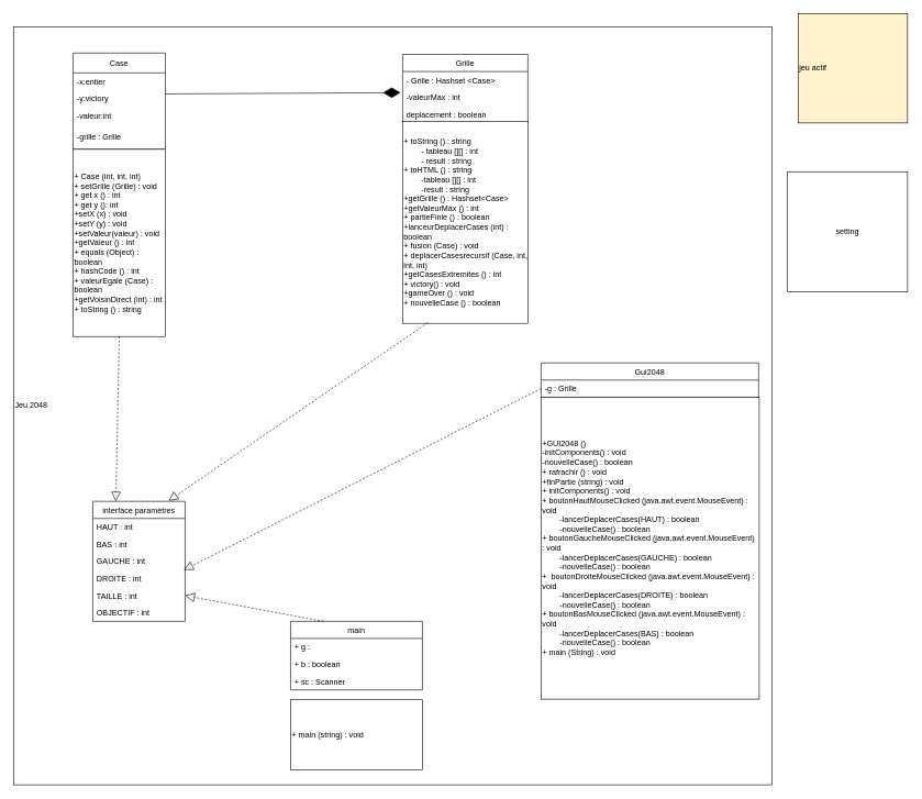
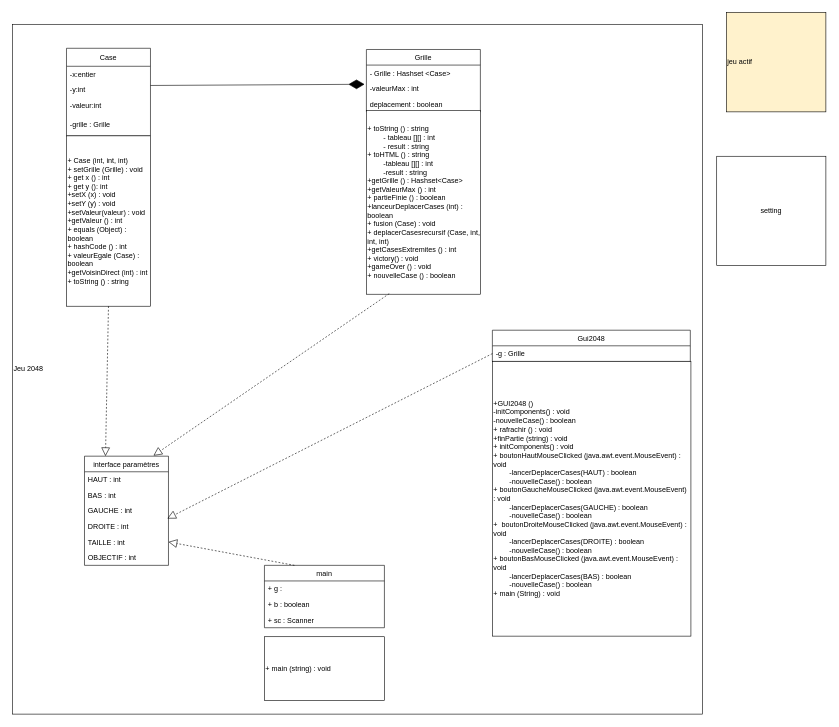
  <mxCell id="0" />
  <mxCell id="1" parent="0" />
  <mxCell id="2" value="Jeu 2048" style="whiteSpace=wrap;html=1;aspect=fixed;align=left;" parent="1" vertex="1"><mxGeometry x="20" y="40" width="1150" height="1150" as="geometry" /></mxCell>
  <mxCell id="3" value="Case" style="swimlane;fontStyle=0;childLayout=stackLayout;horizontal=1;startSize=30;fillColor=none;horizontalStack=0;resizeParent=1;resizeParentMax=0;resizeLast=0;collapsible=1;marginBottom=0;" parent="1" vertex="1"><mxGeometry x="110" y="80" width="140" height="146" as="geometry" /></mxCell>
  <mxCell id="4" value="-x:entier" style="text;strokeColor=none;fillColor=none;align=left;verticalAlign=top;spacingLeft=4;spacingRight=4;overflow=hidden;rotatable=0;points=[[0,0.5],[1,0.5]];portConstraint=eastwest;" parent="3" vertex="1"><mxGeometry y="30" width="140" height="26" as="geometry" /></mxCell>
- <mxCell id="5" value="-y:victory" style="text;strokeColor=none;fillColor=none;align=left;verticalAlign=top;spacingLeft=4;spacingRight=4;overflow=hidden;rotatable=0;points=[[0,0.5],[1,0.5]];portConstraint=eastwest;" parent="3" vertex="1"><mxGeometry y="56" width="140" height="26" as="geometry" /></mxCell>
+ <mxCell id="5" value="-y:int" style="text;strokeColor=none;fillColor=none;align=left;verticalAlign=top;spacingLeft=4;spacingRight=4;overflow=hidden;rotatable=0;points=[[0,0.5],[1,0.5]];portConstraint=eastwest;" parent="3" vertex="1"><mxGeometry y="56" width="140" height="26" as="geometry" /></mxCell>
  <mxCell id="6" value="-valeur:int" style="text;strokeColor=none;fillColor=none;align=left;verticalAlign=top;spacingLeft=4;spacingRight=4;overflow=hidden;rotatable=0;points=[[0,0.5],[1,0.5]];portConstraint=eastwest;" parent="3" vertex="1"><mxGeometry y="82" width="140" height="32" as="geometry" /></mxCell>
  <mxCell id="7" value="-grille : Grille" style="text;strokeColor=none;fillColor=none;align=left;verticalAlign=top;spacingLeft=4;spacingRight=4;overflow=hidden;rotatable=0;points=[[0,0.5],[1,0.5]];portConstraint=eastwest;" vertex="1" parent="3"><mxGeometry y="114" width="140" height="32" as="geometry" /></mxCell>
  <mxCell id="8" value="Grille" style="swimlane;fontStyle=0;childLayout=stackLayout;horizontal=1;startSize=26;fillColor=none;horizontalStack=0;resizeParent=1;resizeParentMax=0;resizeLast=0;collapsible=1;marginBottom=0;" parent="1" vertex="1"><mxGeometry x="610" y="82" width="190" height="104" as="geometry" /></mxCell>
  <mxCell id="9" value="- Grille : Hashset &lt;Case&gt;" style="text;strokeColor=none;fillColor=none;align=left;verticalAlign=top;spacingLeft=4;spacingRight=4;overflow=hidden;rotatable=0;points=[[0,0.5],[1,0.5]];portConstraint=eastwest;" parent="8" vertex="1"><mxGeometry y="26" width="190" height="26" as="geometry" /></mxCell>
  <mxCell id="10" value="-valeurMax : int" style="text;strokeColor=none;fillColor=none;align=left;verticalAlign=top;spacingLeft=4;spacingRight=4;overflow=hidden;rotatable=0;points=[[0,0.5],[1,0.5]];portConstraint=eastwest;" parent="8" vertex="1"><mxGeometry y="52" width="190" height="26" as="geometry" /></mxCell>
  <mxCell id="11" value="deplacement : boolean" style="text;strokeColor=none;fillColor=none;align=left;verticalAlign=top;spacingLeft=4;spacingRight=4;overflow=hidden;rotatable=0;points=[[0,0.5],[1,0.5]];portConstraint=eastwest;" parent="8" vertex="1"><mxGeometry y="78" width="190" height="26" as="geometry" /></mxCell>
  <mxCell id="12" value="interface paramètres" style="swimlane;fontStyle=0;childLayout=stackLayout;horizontal=1;startSize=26;fillColor=none;horizontalStack=0;resizeParent=1;resizeParentMax=0;resizeLast=0;collapsible=1;marginBottom=0;" parent="1" vertex="1"><mxGeometry x="140" y="760" width="140" height="182" as="geometry" /></mxCell>
  <mxCell id="13" value="HAUT : int" style="text;strokeColor=none;fillColor=none;align=left;verticalAlign=top;spacingLeft=4;spacingRight=4;overflow=hidden;rotatable=0;points=[[0,0.5],[1,0.5]];portConstraint=eastwest;" parent="12" vertex="1"><mxGeometry y="26" width="140" height="26" as="geometry" /></mxCell>
  <mxCell id="14" value="BAS : int" style="text;strokeColor=none;fillColor=none;align=left;verticalAlign=top;spacingLeft=4;spacingRight=4;overflow=hidden;rotatable=0;points=[[0,0.5],[1,0.5]];portConstraint=eastwest;" parent="12" vertex="1"><mxGeometry y="52" width="140" height="26" as="geometry" /></mxCell>
  <mxCell id="15" value="GAUCHE : int" style="text;strokeColor=none;fillColor=none;align=left;verticalAlign=top;spacingLeft=4;spacingRight=4;overflow=hidden;rotatable=0;points=[[0,0.5],[1,0.5]];portConstraint=eastwest;" parent="12" vertex="1"><mxGeometry y="78" width="140" height="26" as="geometry" /></mxCell>
  <mxCell id="16" value="DROITE : int" style="text;strokeColor=none;fillColor=none;align=left;verticalAlign=top;spacingLeft=4;spacingRight=4;overflow=hidden;rotatable=0;points=[[0,0.5],[1,0.5]];portConstraint=eastwest;" vertex="1" parent="12"><mxGeometry y="104" width="140" height="26" as="geometry" /></mxCell>
  <mxCell id="17" value="TAILLE : int   " style="text;strokeColor=none;fillColor=none;align=left;verticalAlign=top;spacingLeft=4;spacingRight=4;overflow=hidden;rotatable=0;points=[[0,0.5],[1,0.5]];portConstraint=eastwest;" vertex="1" parent="12"><mxGeometry y="130" width="140" height="26" as="geometry" /></mxCell>
  <mxCell id="18" value="OBJECTIF : int" style="text;strokeColor=none;fillColor=none;align=left;verticalAlign=top;spacingLeft=4;spacingRight=4;overflow=hidden;rotatable=0;points=[[0,0.5],[1,0.5]];portConstraint=eastwest;" vertex="1" parent="12"><mxGeometry y="156" width="140" height="26" as="geometry" /></mxCell>
  <mxCell id="19" value="main" style="swimlane;fontStyle=0;childLayout=stackLayout;horizontal=1;startSize=26;fillColor=none;horizontalStack=0;resizeParent=1;resizeParentMax=0;resizeLast=0;collapsible=1;marginBottom=0;" parent="1" vertex="1"><mxGeometry x="440" y="942" width="200" height="104" as="geometry" /></mxCell>
  <mxCell id="20" value="+ g : " style="text;strokeColor=none;fillColor=none;align=left;verticalAlign=top;spacingLeft=4;spacingRight=4;overflow=hidden;rotatable=0;points=[[0,0.5],[1,0.5]];portConstraint=eastwest;" parent="19" vertex="1"><mxGeometry y="26" width="200" height="26" as="geometry" /></mxCell>
  <mxCell id="21" value="+ b : boolean" style="text;strokeColor=none;fillColor=none;align=left;verticalAlign=top;spacingLeft=4;spacingRight=4;overflow=hidden;rotatable=0;points=[[0,0.5],[1,0.5]];portConstraint=eastwest;" parent="19" vertex="1"><mxGeometry y="52" width="200" height="26" as="geometry" /></mxCell>
  <mxCell id="22" value="+ sc : Scanner " style="text;strokeColor=none;fillColor=none;align=left;verticalAlign=top;spacingLeft=4;spacingRight=4;overflow=hidden;rotatable=0;points=[[0,0.5],[1,0.5]];portConstraint=eastwest;" parent="19" vertex="1"><mxGeometry y="78" width="200" height="26" as="geometry" /></mxCell>
  <mxCell id="23" value="jeu actif" style="whiteSpace=wrap;html=1;aspect=fixed;align=left;fillColor=#fff2cc;" parent="1" vertex="1"><mxGeometry x="1210" y="20" width="166" height="166" as="geometry" /></mxCell>
  <mxCell id="24" value="Gui2048" style="swimlane;fontStyle=0;childLayout=stackLayout;horizontal=1;startSize=26;fillColor=none;horizontalStack=0;resizeParent=1;resizeParentMax=0;resizeLast=0;collapsible=1;marginBottom=0;" parent="1" vertex="1"><mxGeometry x="820" y="550" width="330" height="52" as="geometry" /></mxCell>
  <mxCell id="25" value="-g : Grille" style="text;strokeColor=none;fillColor=none;align=left;verticalAlign=top;spacingLeft=4;spacingRight=4;overflow=hidden;rotatable=0;points=[[0,0.5],[1,0.5]];portConstraint=eastwest;" parent="24" vertex="1"><mxGeometry y="26" width="330" height="26" as="geometry" /></mxCell>
  <mxCell id="26" value="setting" style="whiteSpace=wrap;html=1;aspect=fixed;" parent="1" vertex="1"><mxGeometry x="1194" y="260" width="182" height="182" as="geometry" /></mxCell>
  <mxCell id="27" style="edgeStyle=orthogonalEdgeStyle;rounded=0;orthogonalLoop=1;jettySize=auto;html=1;exitX=0.5;exitY=1;exitDx=0;exitDy=0;" parent="1" source="2" target="2" edge="1"><mxGeometry relative="1" as="geometry" /></mxCell>
  <mxCell id="28" value="+ Case (int, int, int)&lt;br&gt;+ setGrille (Grille) : void&amp;nbsp;&lt;br&gt;+ get x () : int&amp;nbsp;&lt;br&gt;+ get y (): int&lt;br&gt;+setX (x) : void&lt;br&gt;+setY (y) : void&lt;br&gt;+setValeur(valeur) : void&lt;br&gt;+getValeur () : int&lt;br&gt;+ equals (Object) : boolean&lt;br&gt;+ hashCode () : int&lt;br&gt;+ valeurEgale (Case) : boolean&lt;br&gt;+getVoisinDirect (int) : int&lt;br&gt;+ toString () : string&amp;nbsp;" style="rounded=0;whiteSpace=wrap;html=1;align=left;" vertex="1" parent="1"><mxGeometry x="110" y="226" width="140" height="284" as="geometry" /></mxCell>
  <mxCell id="29" value="+ toString () : string&lt;br&gt;&lt;span style=&quot;white-space: pre;&quot;&gt;&#09;&lt;/span&gt;- tableau [][] : int&lt;br&gt;&lt;span style=&quot;white-space: pre;&quot;&gt;&#09;&lt;/span&gt;- result : string&amp;nbsp;&lt;br&gt;+ toHTML () : string&lt;br&gt;&lt;span style=&quot;white-space: pre;&quot;&gt;&#09;&lt;/span&gt;-tableau [][] : int&lt;br&gt;&lt;span style=&quot;white-space: pre;&quot;&gt;&#09;&lt;/span&gt;-result : string&lt;br&gt;+getGrille () : Hashset&amp;lt;Case&amp;gt;&lt;br&gt;+getValeurMax () : int&lt;br&gt;+ partieFinie () : boolean&lt;br&gt;+lanceurDeplacerCases (int) : boolean&amp;nbsp;&lt;br&gt;+ fusion (Case) : void&lt;br&gt;+ deplacerCasesrecursif (Case, int, int, int)&lt;br&gt;+getCasesExtremites () : int&lt;br&gt;+ victory() : void&lt;br&gt;+gameOver () : void&lt;br&gt;+ nouvelleCase () : boolean&lt;br&gt;" style="rounded=0;whiteSpace=wrap;html=1;align=left;" vertex="1" parent="1"><mxGeometry x="610" y="184" width="190" height="306" as="geometry" /></mxCell>
  <mxCell id="30" value="+GUI2048 ()&amp;nbsp;&lt;br&gt;&lt;span style=&quot;&quot;&gt;&#09;&lt;/span&gt;-initComponents() : void&lt;br&gt;&lt;span style=&quot;&quot;&gt;&#09;&lt;/span&gt;-nouvelleCase() : boolean&lt;br&gt;+ rafrachir () : void&lt;br&gt;+finPartie (string) : void&lt;br&gt;+ initComponents() : void&lt;br&gt;+ boutonHautMouseClicked (java.awt.event.MouseEvent) : void&lt;br&gt;&lt;span style=&quot;&quot;&gt;&#09;&lt;/span&gt;&lt;span style=&quot;white-space: pre;&quot;&gt;&#09;&lt;/span&gt;-lancerDeplacerCases(HAUT) : boolean&lt;br&gt;&lt;span style=&quot;&quot;&gt;&#09;&lt;/span&gt;&lt;span style=&quot;white-space: pre;&quot;&gt;&#09;&lt;/span&gt;-nouvelleCase() : boolean&lt;br&gt;+&amp;nbsp;boutonGaucheMouseClicked (java.awt.event.MouseEvent) : void&lt;br&gt;&lt;span style=&quot;&quot;&gt;&#09;&lt;/span&gt;&lt;span style=&quot;white-space: pre;&quot;&gt;&#09;&lt;/span&gt;-lancerDeplacerCases(GAUCHE) : boolean&lt;br&gt;&lt;span style=&quot;&quot;&gt;&#09;&lt;/span&gt;&lt;span style=&quot;white-space: pre;&quot;&gt;&#09;&lt;/span&gt;-nouvelleCase() : boolean&lt;br&gt;+&amp;nbsp;&amp;nbsp;boutonDroiteMouseClicked (java.awt.event.MouseEvent) : void&lt;br&gt;&lt;span style=&quot;&quot;&gt;&#09;&lt;/span&gt;&lt;span style=&quot;white-space: pre;&quot;&gt;&#09;&lt;/span&gt;-lancerDeplacerCases(DROITE) : boolean&lt;br&gt;&lt;span style=&quot;&quot;&gt;&#09;&lt;/span&gt;&lt;span style=&quot;white-space: pre;&quot;&gt;&#09;&lt;/span&gt;-nouvelleCase() : boolean&lt;br&gt;+&amp;nbsp;boutonBasMouseClicked (java.awt.event.MouseEvent) : void&lt;br&gt;&lt;span style=&quot;&quot;&gt;&#09;&lt;/span&gt;&lt;span style=&quot;white-space: pre;&quot;&gt;&#09;&lt;/span&gt;-lancerDeplacerCases(BAS) : boolean&lt;br&gt;&lt;span style=&quot;&quot;&gt;&#09;&lt;/span&gt;&lt;span style=&quot;white-space: pre;&quot;&gt;&#09;&lt;/span&gt;-nouvelleCase() : boolean&lt;br&gt;+ main (String) : void&lt;br&gt;" style="rounded=0;whiteSpace=wrap;html=1;align=left;" vertex="1" parent="1"><mxGeometry x="820" y="602" width="331" height="458" as="geometry" /></mxCell>
  <mxCell id="31" value="+ main (string) : void" style="rounded=0;whiteSpace=wrap;html=1;align=left;" vertex="1" parent="1"><mxGeometry x="440" y="1061" width="200" height="106" as="geometry" /></mxCell>
  <mxCell id="32" value="" style="endArrow=diamondThin;endFill=1;endSize=24;html=1;rounded=0;exitX=1;exitY=1.231;exitDx=0;exitDy=0;exitPerimeter=0;entryX=-0.016;entryY=0.231;entryDx=0;entryDy=0;entryPerimeter=0;" edge="1" parent="1" source="4" target="10"><mxGeometry width="160" relative="1" as="geometry"><mxPoint x="340" y="140" as="sourcePoint" /><mxPoint x="500" y="140" as="targetPoint" /></mxGeometry></mxCell>
  <mxCell id="33" value="" style="endArrow=block;dashed=1;endFill=0;endSize=12;html=1;rounded=0;exitX=0.5;exitY=1;exitDx=0;exitDy=0;entryX=0.25;entryY=0;entryDx=0;entryDy=0;" edge="1" parent="1" source="28" target="12"><mxGeometry width="160" relative="1" as="geometry"><mxPoint x="350" y="710" as="sourcePoint" /><mxPoint x="510" y="710" as="targetPoint" /></mxGeometry></mxCell>
  <mxCell id="34" value="" style="endArrow=block;dashed=1;endFill=0;endSize=12;html=1;rounded=0;exitX=0.2;exitY=0.997;exitDx=0;exitDy=0;exitPerimeter=0;entryX=0.821;entryY=-0.005;entryDx=0;entryDy=0;entryPerimeter=0;" edge="1" parent="1" source="29" target="12"><mxGeometry width="160" relative="1" as="geometry"><mxPoint x="350" y="610" as="sourcePoint" /><mxPoint x="510" y="610" as="targetPoint" /></mxGeometry></mxCell>
  <mxCell id="35" value="" style="endArrow=block;dashed=1;endFill=0;endSize=12;html=1;rounded=0;entryX=0.986;entryY=0;entryDx=0;entryDy=0;entryPerimeter=0;exitX=0;exitY=0.5;exitDx=0;exitDy=0;" edge="1" parent="1" source="25" target="16"><mxGeometry width="160" relative="1" as="geometry"><mxPoint x="350" y="810" as="sourcePoint" /><mxPoint x="510" y="810" as="targetPoint" /></mxGeometry></mxCell>
  <mxCell id="36" value="" style="endArrow=block;dashed=1;endFill=0;endSize=12;html=1;rounded=0;exitX=0.25;exitY=0;exitDx=0;exitDy=0;entryX=1;entryY=0.5;entryDx=0;entryDy=0;" edge="1" parent="1" source="19" target="17"><mxGeometry width="160" relative="1" as="geometry"><mxPoint x="350" y="810" as="sourcePoint" /><mxPoint x="510" y="810" as="targetPoint" /></mxGeometry></mxCell>
